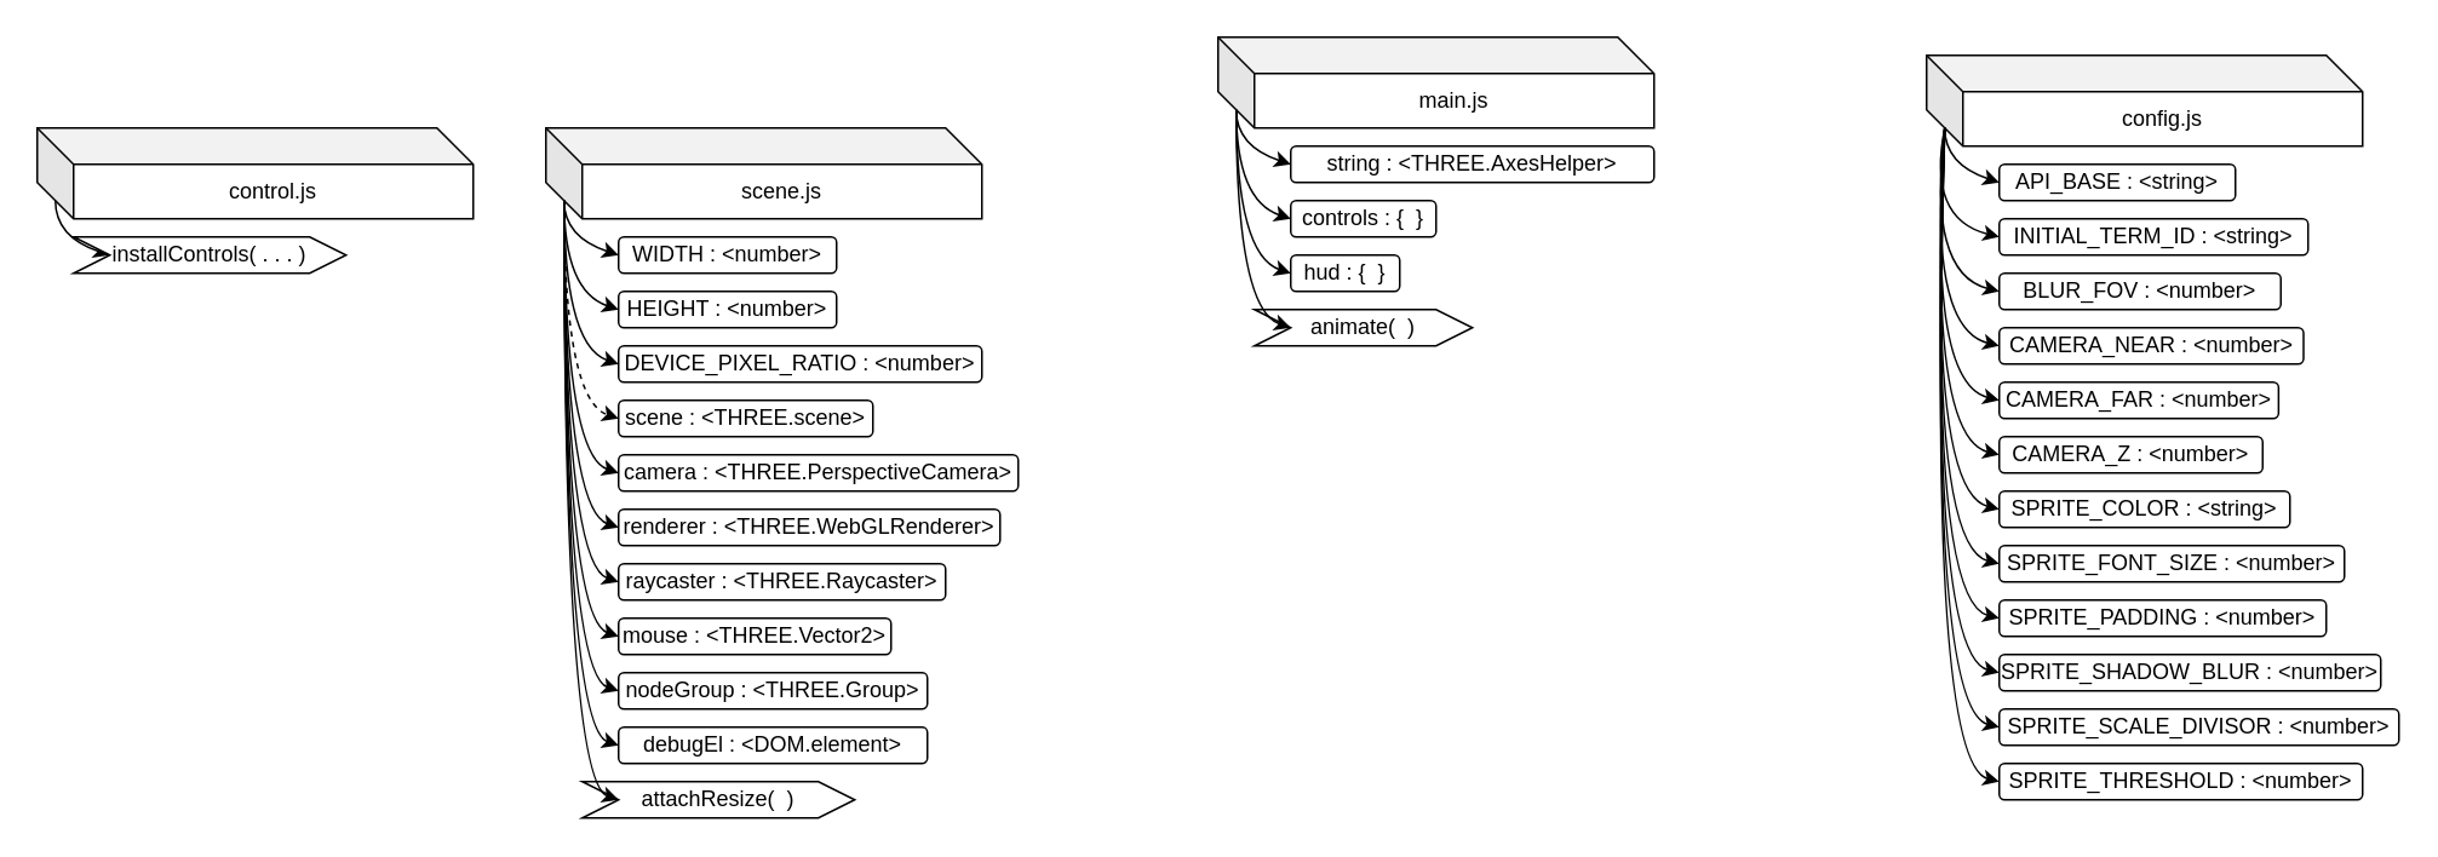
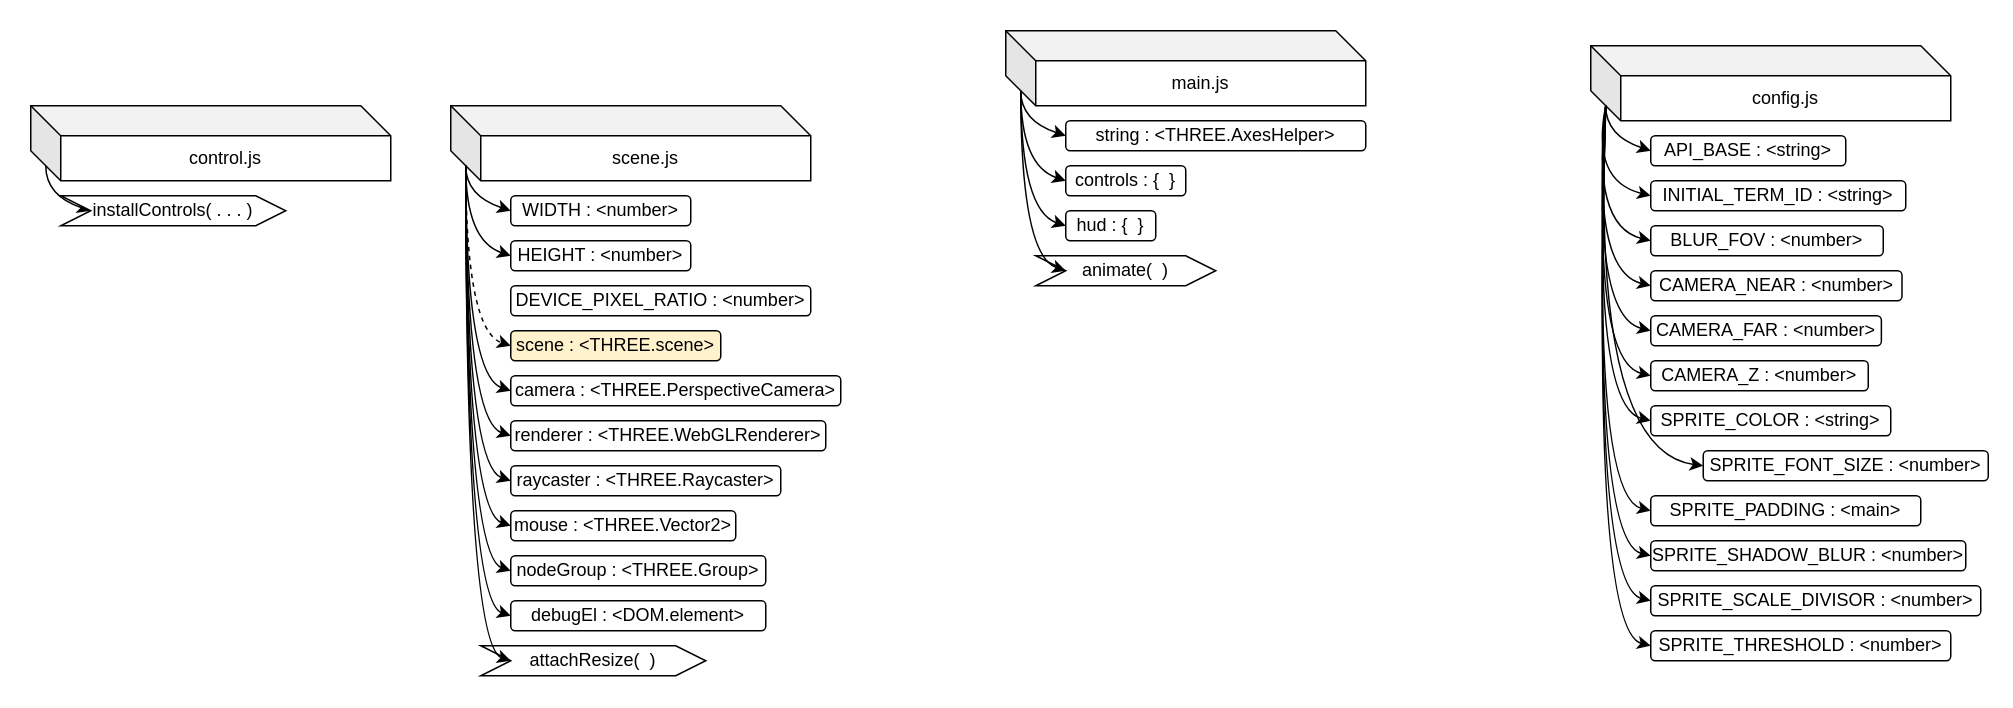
  <mxCell id="0" />
  <mxCell id="1" parent="0" />
  <mxCell id="2" value="config.js" style="shape=cube;whiteSpace=wrap;html=1;boundedLbl=1;backgroundOutline=1;darkOpacity=0.05;darkOpacity2=0.1;" vertex="1" parent="1"><mxGeometry x="1060" y="30" width="240" height="50" as="geometry" /></mxCell>
  <mxCell id="3" value="API_BASE : &amp;lt;string&amp;gt;" style="rounded=1;whiteSpace=wrap;html=1;" vertex="1" parent="1"><mxGeometry x="1100" y="90" width="130" height="20" as="geometry" /></mxCell>
  <mxCell id="4" value="INITIAL_TERM_ID : &amp;lt;string&amp;gt;" style="rounded=1;whiteSpace=wrap;html=1;" vertex="1" parent="1"><mxGeometry x="1100" y="120" width="170" height="20" as="geometry" /></mxCell>
  <mxCell id="5" value="BLUR_FOV : &amp;lt;number&amp;gt;" style="rounded=1;whiteSpace=wrap;html=1;" vertex="1" parent="1"><mxGeometry x="1100" y="150" width="155" height="20" as="geometry" /></mxCell>
  <mxCell id="6" value="CAMERA_NEAR : &amp;lt;number&amp;gt;" style="rounded=1;whiteSpace=wrap;html=1;" vertex="1" parent="1"><mxGeometry x="1100" y="180" width="167.5" height="20" as="geometry" /></mxCell>
  <mxCell id="7" value="CAMERA_FAR : &amp;lt;number&amp;gt;" style="rounded=1;whiteSpace=wrap;html=1;" vertex="1" parent="1"><mxGeometry x="1100" y="210" width="153.75" height="20" as="geometry" /></mxCell>
  <mxCell id="8" value="CAMERA_Z : &amp;lt;number&amp;gt;" style="rounded=1;whiteSpace=wrap;html=1;" vertex="1" parent="1"><mxGeometry x="1100" y="240" width="145" height="20" as="geometry" /></mxCell>
  <mxCell id="9" value="SPRITE_COLOR : &amp;lt;string&amp;gt;" style="rounded=1;whiteSpace=wrap;html=1;" vertex="1" parent="1"><mxGeometry x="1100" y="270" width="160" height="20" as="geometry" /></mxCell>
- <mxCell id="10" value="SPRITE_FONT_SIZE : &amp;lt;number&amp;gt;" style="rounded=1;whiteSpace=wrap;html=1;" vertex="1" parent="1"><mxGeometry x="1100" y="300" width="190" height="20" as="geometry" /></mxCell>
- <mxCell id="11" value="SPRITE_PADDING : &amp;lt;number&amp;gt;" style="rounded=1;whiteSpace=wrap;html=1;" vertex="1" parent="1"><mxGeometry x="1100" y="330" width="180" height="20" as="geometry" /></mxCell>
+ <mxCell id="10" value="SPRITE_FONT_SIZE : &amp;lt;number&amp;gt;" style="rounded=1;whiteSpace=wrap;html=1;" vertex="1" parent="1"><mxGeometry x="1135" y="300" width="190" height="20" as="geometry" /></mxCell>
+ <mxCell id="11" value="SPRITE_PADDING : &amp;lt;main&amp;gt;" style="rounded=1;whiteSpace=wrap;html=1;" vertex="1" parent="1"><mxGeometry x="1100" y="330" width="180" height="20" as="geometry" /></mxCell>
  <mxCell id="12" value="SPRITE_SHADOW_BLUR : &amp;lt;number&amp;gt;" style="rounded=1;whiteSpace=wrap;html=1;" vertex="1" parent="1"><mxGeometry x="1100" y="360" width="210" height="20" as="geometry" /></mxCell>
  <mxCell id="13" value="SPRITE_SCALE_DIVISOR : &amp;lt;number&amp;gt;" style="rounded=1;whiteSpace=wrap;html=1;" vertex="1" parent="1"><mxGeometry x="1100" y="390" width="220" height="20" as="geometry" /></mxCell>
  <mxCell id="14" value="SPRITE_THRESHOLD : &amp;lt;number&amp;gt;" style="rounded=1;whiteSpace=wrap;html=1;" vertex="1" parent="1"><mxGeometry x="1100" y="420" width="200" height="20" as="geometry" /></mxCell>
  <mxCell id="15" value="" style="curved=1;endArrow=classic;html=1;rounded=0;exitX=0;exitY=0;exitDx=10;exitDy=40;exitPerimeter=0;entryX=0;entryY=0.5;entryDx=0;entryDy=0;" edge="1" parent="1" source="2" target="14"><mxGeometry width="50" height="50" relative="1" as="geometry"><mxPoint x="1080" y="390" as="sourcePoint" /><mxPoint x="1070" y="460" as="targetPoint" /><Array as="points"><mxPoint x="1060" y="420" /></Array></mxGeometry></mxCell>
  <mxCell id="16" value="" style="curved=1;endArrow=classic;html=1;rounded=0;exitX=0;exitY=0;exitDx=10;exitDy=40;exitPerimeter=0;entryX=0;entryY=0.5;entryDx=0;entryDy=0;" edge="1" parent="1" source="2" target="13"><mxGeometry width="50" height="50" relative="1" as="geometry"><mxPoint x="1075" y="40" as="sourcePoint" /><mxPoint x="1080" y="420" as="targetPoint" /><Array as="points"><mxPoint x="1060" y="390" /></Array></mxGeometry></mxCell>
  <mxCell id="17" value="" style="curved=1;endArrow=classic;html=1;rounded=0;exitX=0;exitY=0;exitDx=10;exitDy=40;exitPerimeter=0;entryX=0;entryY=0.5;entryDx=0;entryDy=0;" edge="1" parent="1" source="2" target="12"><mxGeometry width="50" height="50" relative="1" as="geometry"><mxPoint x="1075" y="40" as="sourcePoint" /><mxPoint x="1090" y="370" as="targetPoint" /><Array as="points"><mxPoint x="1060" y="360" /></Array></mxGeometry></mxCell>
  <mxCell id="18" value="" style="curved=1;endArrow=classic;html=1;rounded=0;exitX=0;exitY=0;exitDx=10;exitDy=40;exitPerimeter=0;entryX=0;entryY=0.5;entryDx=0;entryDy=0;" edge="1" parent="1" source="2" target="11"><mxGeometry width="50" height="50" relative="1" as="geometry"><mxPoint x="1075" y="40" as="sourcePoint" /><mxPoint x="1090" y="340" as="targetPoint" /><Array as="points"><mxPoint x="1060" y="330" /></Array></mxGeometry></mxCell>
  <mxCell id="19" value="" style="curved=1;endArrow=classic;html=1;rounded=0;exitX=0;exitY=0;exitDx=10;exitDy=40;exitPerimeter=0;entryX=0;entryY=0.5;entryDx=0;entryDy=0;" edge="1" parent="1" source="2" target="10"><mxGeometry width="50" height="50" relative="1" as="geometry"><mxPoint x="1075" y="40" as="sourcePoint" /><mxPoint x="1080" y="310" as="targetPoint" /><Array as="points"><mxPoint x="1060" y="300" /></Array></mxGeometry></mxCell>
  <mxCell id="20" value="" style="curved=1;endArrow=classic;html=1;rounded=0;exitX=0;exitY=0;exitDx=10;exitDy=40;exitPerimeter=0;entryX=0;entryY=0.5;entryDx=0;entryDy=0;" edge="1" parent="1" source="2" target="9"><mxGeometry width="50" height="50" relative="1" as="geometry"><mxPoint x="1075" y="40" as="sourcePoint" /><mxPoint x="1090" y="280" as="targetPoint" /><Array as="points"><mxPoint x="1060" y="270" /></Array></mxGeometry></mxCell>
  <mxCell id="21" value="" style="curved=1;endArrow=classic;html=1;rounded=0;exitX=0;exitY=0;exitDx=10;exitDy=40;exitPerimeter=0;entryX=0;entryY=0.5;entryDx=0;entryDy=0;" edge="1" parent="1" source="2" target="8"><mxGeometry width="50" height="50" relative="1" as="geometry"><mxPoint x="1075" y="40" as="sourcePoint" /><mxPoint x="1080" y="250" as="targetPoint" /><Array as="points"><mxPoint x="1060" y="240" /></Array></mxGeometry></mxCell>
  <mxCell id="22" value="" style="curved=1;endArrow=classic;html=1;rounded=0;exitX=0;exitY=0;exitDx=10;exitDy=40;exitPerimeter=0;entryX=0;entryY=0.5;entryDx=0;entryDy=0;" edge="1" parent="1" source="2" target="7"><mxGeometry width="50" height="50" relative="1" as="geometry"><mxPoint x="1075" y="40" as="sourcePoint" /><mxPoint x="1090" y="220" as="targetPoint" /><Array as="points"><mxPoint x="1060" y="210" /></Array></mxGeometry></mxCell>
  <mxCell id="23" value="" style="curved=1;endArrow=classic;html=1;rounded=0;exitX=0;exitY=0;exitDx=10;exitDy=40;exitPerimeter=0;entryX=0;entryY=0.5;entryDx=0;entryDy=0;" edge="1" parent="1" source="2" target="6"><mxGeometry width="50" height="50" relative="1" as="geometry"><mxPoint x="1075" y="40" as="sourcePoint" /><mxPoint x="1090" y="190" as="targetPoint" /><Array as="points"><mxPoint x="1060" y="180" /></Array></mxGeometry></mxCell>
  <mxCell id="24" value="" style="curved=1;endArrow=classic;html=1;rounded=0;exitX=0;exitY=0;exitDx=10;exitDy=40;exitPerimeter=0;entryX=0;entryY=0.5;entryDx=0;entryDy=0;" edge="1" parent="1" source="2" target="5"><mxGeometry width="50" height="50" relative="1" as="geometry"><mxPoint x="1075" y="40" as="sourcePoint" /><mxPoint x="1090" y="160" as="targetPoint" /><Array as="points"><mxPoint x="1060" y="150" /></Array></mxGeometry></mxCell>
  <mxCell id="25" value="" style="curved=1;endArrow=classic;html=1;rounded=0;exitX=0;exitY=0;exitDx=10;exitDy=40;exitPerimeter=0;entryX=0;entryY=0.5;entryDx=0;entryDy=0;" edge="1" parent="1" source="2" target="4"><mxGeometry width="50" height="50" relative="1" as="geometry"><mxPoint x="1075" y="40" as="sourcePoint" /><mxPoint x="1090" y="130" as="targetPoint" /><Array as="points"><mxPoint x="1060" y="120" /></Array></mxGeometry></mxCell>
  <mxCell id="26" value="" style="curved=1;endArrow=classic;html=1;rounded=0;exitX=0;exitY=0;exitDx=10;exitDy=40;exitPerimeter=0;entryX=0;entryY=0.5;entryDx=0;entryDy=0;" edge="1" parent="1" source="2" target="3"><mxGeometry width="50" height="50" relative="1" as="geometry"><mxPoint x="1085" y="40" as="sourcePoint" /><mxPoint x="1090" y="100" as="targetPoint" /><Array as="points"><mxPoint x="1070" y="90" /></Array></mxGeometry></mxCell>
  <mxCell id="27" value="string : &amp;lt;THREE.AxesHelper&amp;gt;" style="rounded=1;whiteSpace=wrap;html=1;" vertex="1" parent="1"><mxGeometry x="710" y="80" width="200" height="20" as="geometry" /></mxCell>
  <mxCell id="28" value="main.js" style="shape=cube;whiteSpace=wrap;html=1;boundedLbl=1;backgroundOutline=1;darkOpacity=0.05;darkOpacity2=0.1;" vertex="1" parent="1"><mxGeometry x="670" y="20" width="240" height="50" as="geometry" /></mxCell>
  <mxCell id="29" value="" style="curved=1;endArrow=classic;html=1;rounded=0;exitX=0;exitY=0;exitDx=10;exitDy=40;exitPerimeter=0;entryX=0;entryY=0.5;entryDx=0;entryDy=0;" edge="1" parent="1" source="28" target="27"><mxGeometry width="50" height="50" relative="1" as="geometry"><mxPoint x="680" y="70" as="sourcePoint" /><mxPoint y="90" as="targetPoint" x="700" /><Array as="points"><mxPoint x="680" y="80" /></Array></mxGeometry></mxCell>
  <mxCell id="30" value="controls : {&amp;nbsp; }" style="rounded=1;whiteSpace=wrap;html=1;" vertex="1" parent="1"><mxGeometry x="710" y="110" width="80" height="20" as="geometry" /></mxCell>
  <mxCell id="31" value="hud : {&amp;nbsp; }" style="rounded=1;whiteSpace=wrap;html=1;" vertex="1" parent="1"><mxGeometry x="710" y="140" width="60" height="20" as="geometry" /></mxCell>
  <mxCell id="32" value="animate(&amp;nbsp; )" style="shape=step;perimeter=stepPerimeter;whiteSpace=wrap;html=1;fixedSize=1;" vertex="1" parent="1"><mxGeometry x="690" y="170" width="120" height="20" as="geometry" /></mxCell>
  <mxCell id="33" value="scene.js" style="shape=cube;whiteSpace=wrap;html=1;boundedLbl=1;backgroundOutline=1;darkOpacity=0.05;darkOpacity2=0.1;" vertex="1" parent="1"><mxGeometry x="300" y="70" width="240" height="50" as="geometry" /></mxCell>
  <mxCell id="34" value="" style="curved=1;endArrow=classic;html=1;rounded=0;entryX=0;entryY=0.5;entryDx=0;entryDy=0;exitX=0;exitY=0;exitDx=10;exitDy=40;exitPerimeter=0;" edge="1" parent="1" source="33" target="35"><mxGeometry width="50" height="50" relative="1" as="geometry"><mxPoint x="310" y="110" as="sourcePoint" /><mxPoint x="340" y="140" as="targetPoint" /><Array as="points"><mxPoint x="310" y="130" /></Array></mxGeometry></mxCell>
  <mxCell id="35" value="WIDTH : &amp;lt;number&amp;gt;" style="rounded=1;whiteSpace=wrap;html=1;" vertex="1" parent="1"><mxGeometry x="340" y="130" width="120" height="20" as="geometry" /></mxCell>
  <mxCell id="36" value="HEIGHT : &amp;lt;number&amp;gt;" style="rounded=1;whiteSpace=wrap;html=1;" vertex="1" parent="1"><mxGeometry x="340" y="160" width="120" height="20" as="geometry" /></mxCell>
  <mxCell id="37" value="DEVICE_PIXEL_RATIO : &amp;lt;number&amp;gt;" style="rounded=1;whiteSpace=wrap;html=1;" vertex="1" parent="1"><mxGeometry x="340" y="190" width="200" height="20" as="geometry" /></mxCell>
- <mxCell id="38" value="scene : &amp;lt;THREE.scene&amp;gt;" style="rounded=1;whiteSpace=wrap;html=1;" vertex="1" parent="1"><mxGeometry x="340" y="220" width="140" height="20" as="geometry" /></mxCell>
+ <mxCell id="38" value="scene : &amp;lt;THREE.scene&amp;gt;" style="rounded=1;whiteSpace=wrap;html=1;fillColor=#fff2cc;" vertex="1" parent="1"><mxGeometry x="340" y="220" width="140" height="20" as="geometry" /></mxCell>
  <mxCell id="39" value="camera : &amp;lt;THREE.PerspectiveCamera&amp;gt;" style="rounded=1;whiteSpace=wrap;html=1;" vertex="1" parent="1"><mxGeometry x="340" y="250" width="220" height="20" as="geometry" /></mxCell>
  <mxCell id="40" value="renderer : &amp;lt;THREE.WebGLRenderer&amp;gt;" style="rounded=1;whiteSpace=wrap;html=1;" vertex="1" parent="1"><mxGeometry x="340" y="280" width="210" height="20" as="geometry" /></mxCell>
  <mxCell id="41" value="raycaster : &amp;lt;THREE.Raycaster&amp;gt;" style="rounded=1;whiteSpace=wrap;html=1;" vertex="1" parent="1"><mxGeometry x="340" y="310" width="180" height="20" as="geometry" /></mxCell>
  <mxCell id="42" value="mouse : &amp;lt;THREE.Vector2&amp;gt;" style="rounded=1;whiteSpace=wrap;html=1;" vertex="1" parent="1"><mxGeometry x="340" y="340" width="150" height="20" as="geometry" /></mxCell>
  <mxCell id="43" value="nodeGroup : &amp;lt;THREE.Group&amp;gt;" style="rounded=1;whiteSpace=wrap;html=1;" vertex="1" parent="1"><mxGeometry x="340" y="370" width="170" height="20" as="geometry" /></mxCell>
  <mxCell id="44" value="debugEl : &amp;lt;DOM.element&amp;gt;" style="rounded=1;whiteSpace=wrap;html=1;" vertex="1" parent="1"><mxGeometry x="340" y="400" width="170" height="20" as="geometry" /></mxCell>
  <mxCell id="45" value="attachResize(&amp;nbsp; )" style="shape=step;perimeter=stepPerimeter;whiteSpace=wrap;html=1;fixedSize=1;" vertex="1" parent="1"><mxGeometry x="320" y="430" width="150" height="20" as="geometry" /></mxCell>
  <mxCell id="46" value="" style="curved=1;endArrow=classic;html=1;rounded=0;exitX=0;exitY=0;exitDx=10;exitDy=40;exitPerimeter=0;entryX=0;entryY=0.5;entryDx=0;entryDy=0;" edge="1" parent="1" source="33" target="36"><mxGeometry width="50" height="50" relative="1" as="geometry"><mxPoint x="310" y="140" as="sourcePoint" /><mxPoint x="330" y="170" as="targetPoint" /><Array as="points"><mxPoint x="310" y="160" /></Array></mxGeometry></mxCell>
- <mxCell id="47" value="" style="curved=1;endArrow=classic;html=1;rounded=0;exitX=0;exitY=0;exitDx=10;exitDy=40;exitPerimeter=0;entryX=0;entryY=0.5;entryDx=0;entryDy=0;" edge="1" parent="1" source="33" target="37"><mxGeometry width="50" height="50" relative="1" as="geometry"><mxPoint x="310" y="140" as="sourcePoint" /><mxPoint x="330" y="200" as="targetPoint" /><Array as="points"><mxPoint x="310" y="190" /></Array></mxGeometry></mxCell>
  <mxCell id="48" value="" style="curved=1;endArrow=classic;html=1;rounded=0;exitX=0;exitY=0;exitDx=10;exitDy=40;exitPerimeter=0;entryX=0;entryY=0.5;entryDx=0;entryDy=0;dashed=1;" edge="1" parent="1" source="33" target="38"><mxGeometry width="50" height="50" relative="1" as="geometry"><mxPoint x="310" y="140" as="sourcePoint" /><mxPoint x="330" y="230" as="targetPoint" /><Array as="points"><mxPoint x="310" y="220" /></Array></mxGeometry></mxCell>
  <mxCell id="49" value="" style="curved=1;endArrow=classic;html=1;rounded=0;exitX=0;exitY=0;exitDx=10;exitDy=40;exitPerimeter=0;entryX=0;entryY=0.5;entryDx=0;entryDy=0;" edge="1" parent="1" source="33" target="39"><mxGeometry width="50" height="50" relative="1" as="geometry"><mxPoint x="310" y="140" as="sourcePoint" /><mxPoint x="330" y="260" as="targetPoint" /><Array as="points"><mxPoint x="310" y="250" /></Array></mxGeometry></mxCell>
  <mxCell id="50" value="" style="curved=1;endArrow=classic;html=1;rounded=0;exitX=0;exitY=0;exitDx=10;exitDy=40;exitPerimeter=0;entryX=0;entryY=0.5;entryDx=0;entryDy=0;" edge="1" parent="1" source="33" target="40"><mxGeometry width="50" height="50" relative="1" as="geometry"><mxPoint x="310" y="170" as="sourcePoint" /><mxPoint x="330" y="290" as="targetPoint" /><Array as="points"><mxPoint x="310" y="280" /></Array></mxGeometry></mxCell>
  <mxCell id="51" value="" style="curved=1;endArrow=classic;html=1;rounded=0;exitX=0;exitY=0;exitDx=10;exitDy=40;exitPerimeter=0;entryX=0;entryY=0.5;entryDx=0;entryDy=0;" edge="1" parent="1" source="33" target="41"><mxGeometry width="50" height="50" relative="1" as="geometry"><mxPoint x="310" y="200" as="sourcePoint" /><mxPoint x="330" y="320" as="targetPoint" /><Array as="points"><mxPoint x="310" y="310" /></Array></mxGeometry></mxCell>
  <mxCell id="52" value="" style="curved=1;endArrow=classic;html=1;rounded=0;exitX=0;exitY=0;exitDx=10;exitDy=40;exitPerimeter=0;entryX=0;entryY=0.5;entryDx=0;entryDy=0;" edge="1" parent="1" source="33" target="42"><mxGeometry width="50" height="50" relative="1" as="geometry"><mxPoint x="310" y="230" as="sourcePoint" /><mxPoint x="330" y="350" as="targetPoint" /><Array as="points"><mxPoint x="310" y="340" /></Array></mxGeometry></mxCell>
  <mxCell id="53" value="" style="curved=1;endArrow=classic;html=1;rounded=0;exitX=0;exitY=0;exitDx=10;exitDy=40;exitPerimeter=0;entryX=0;entryY=0.5;entryDx=0;entryDy=0;" edge="1" parent="1" source="33" target="43"><mxGeometry width="50" height="50" relative="1" as="geometry"><mxPoint x="310" y="260" as="sourcePoint" /><mxPoint x="330" y="380" as="targetPoint" /><Array as="points"><mxPoint x="310" y="370" /></Array></mxGeometry></mxCell>
  <mxCell id="54" value="" style="curved=1;endArrow=classic;html=1;rounded=0;exitX=0;exitY=0;exitDx=10;exitDy=40;exitPerimeter=0;entryX=0;entryY=0.5;entryDx=0;entryDy=0;" edge="1" parent="1" source="33" target="44"><mxGeometry width="50" height="50" relative="1" as="geometry"><mxPoint x="310" y="290" as="sourcePoint" /><mxPoint x="330" y="410" as="targetPoint" /><Array as="points"><mxPoint x="310" y="400" /></Array></mxGeometry></mxCell>
  <mxCell id="55" value="" style="curved=1;endArrow=classic;html=1;rounded=0;exitX=0;exitY=0;exitDx=10;exitDy=40;exitPerimeter=0;entryX=0;entryY=0.5;entryDx=0;entryDy=0;" edge="1" parent="1" source="33" target="45"><mxGeometry width="50" height="50" relative="1" as="geometry"><mxPoint x="310" y="320" as="sourcePoint" /><mxPoint x="340" y="440" as="targetPoint" /><Array as="points"><mxPoint x="310" y="430" /></Array></mxGeometry></mxCell>
  <mxCell id="56" value="" style="curved=1;endArrow=classic;html=1;rounded=0;exitX=0;exitY=0;exitDx=10;exitDy=40;exitPerimeter=0;entryX=0;entryY=0.5;entryDx=0;entryDy=0;" edge="1" parent="1" source="28" target="30"><mxGeometry width="50" height="50" relative="1" as="geometry"><mxPoint x="680" y="90" as="sourcePoint" /><mxPoint x="690" y="120" as="targetPoint" /><Array as="points"><mxPoint x="680" y="110" /></Array></mxGeometry></mxCell>
  <mxCell id="57" value="" style="curved=1;endArrow=classic;html=1;rounded=0;exitX=0;exitY=0;exitDx=10;exitDy=40;exitPerimeter=0;entryX=0;entryY=0.5;entryDx=0;entryDy=0;" edge="1" parent="1" source="28" target="31"><mxGeometry width="50" height="50" relative="1" as="geometry"><mxPoint x="680" y="90" as="sourcePoint" /><mxPoint y="150" as="targetPoint" x="700" /><Array as="points"><mxPoint x="680" y="140" /></Array></mxGeometry></mxCell>
  <mxCell id="58" value="" style="curved=1;endArrow=classic;html=1;rounded=0;exitX=0;exitY=0;exitDx=10;exitDy=40;exitPerimeter=0;entryX=0;entryY=0.5;entryDx=0;entryDy=0;" edge="1" parent="1" source="28" target="32"><mxGeometry width="50" height="50" relative="1" as="geometry"><mxPoint x="680" y="120" as="sourcePoint" /><mxPoint y="180" as="targetPoint" x="700" /><Array as="points"><mxPoint x="680" y="170" /></Array></mxGeometry></mxCell>
  <mxCell id="59" value="control.js" style="shape=cube;whiteSpace=wrap;html=1;boundedLbl=1;backgroundOutline=1;darkOpacity=0.05;darkOpacity2=0.1;" vertex="1" parent="1"><mxGeometry x="20" y="70" width="240" height="50" as="geometry" /></mxCell>
  <mxCell id="60" value="" style="curved=1;endArrow=classic;html=1;rounded=0;exitX=0;exitY=0;exitDx=10;exitDy=40;exitPerimeter=0;entryX=0;entryY=0.5;entryDx=0;entryDy=0;" edge="1" parent="1" target="61" source="59"><mxGeometry width="50" height="50" relative="1" as="geometry"><mxPoint x="10" y="120" as="sourcePoint" /><mxPoint x="60" y="140" as="targetPoint" /><Array as="points"><mxPoint x="30" y="130" /></Array></mxGeometry></mxCell>
  <mxCell id="61" value="installControls( . . . )" style="shape=step;perimeter=stepPerimeter;whiteSpace=wrap;html=1;fixedSize=1;" vertex="1" parent="1"><mxGeometry x="40" y="130" width="150" height="20" as="geometry" /></mxCell>
